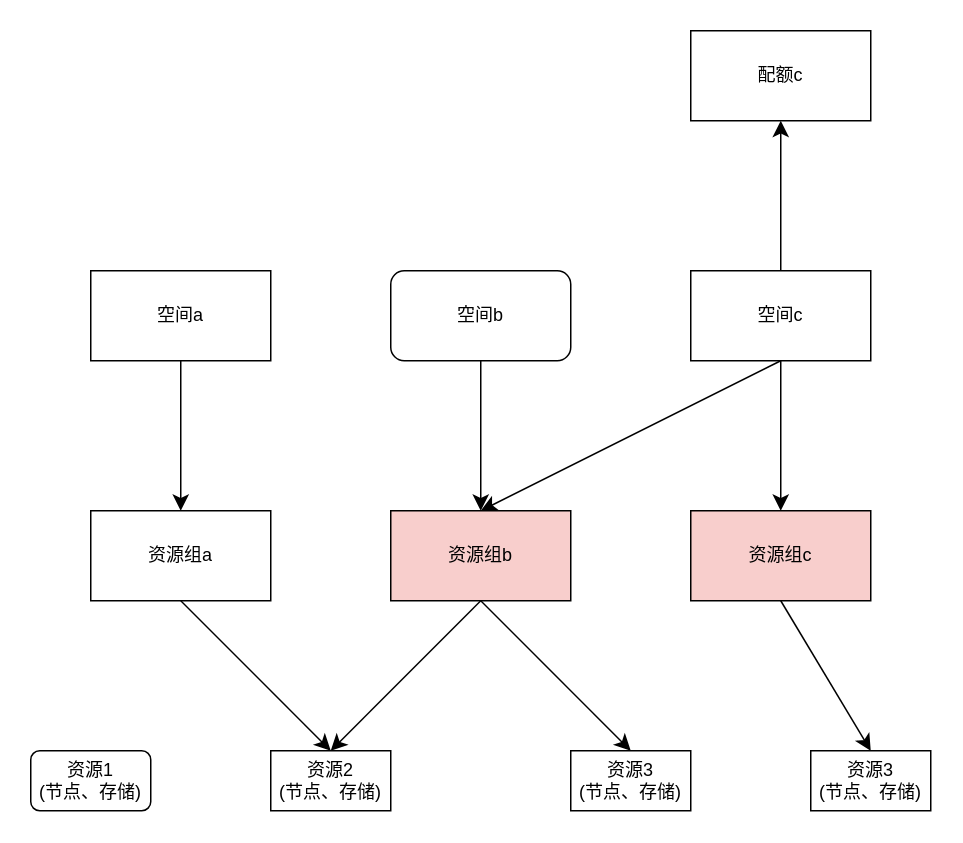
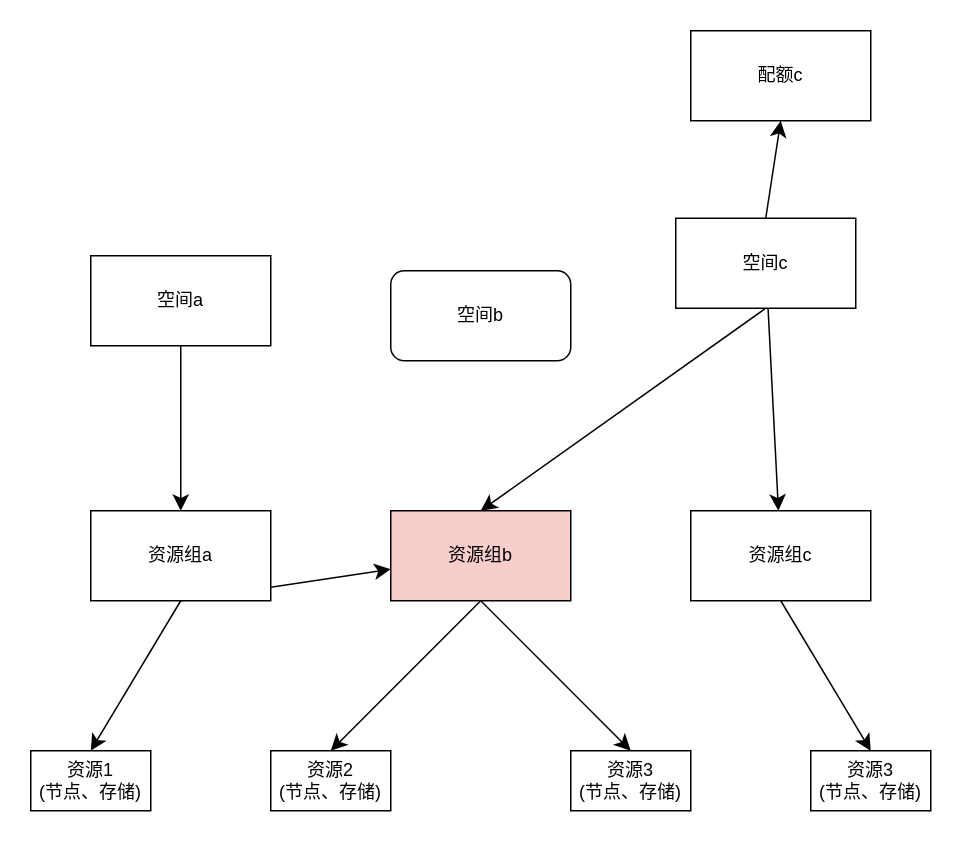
  <mxCell id="0" />
  <mxCell id="1" parent="0" />
  <mxCell id="2" value="" style="edgeStyle=none;curved=1;rounded=0;orthogonalLoop=1;jettySize=auto;html=1;fontSize=12;startSize=8;endSize=8;" edge="1" parent="1" source="3" target="12"><mxGeometry relative="1" as="geometry" /></mxCell>
- <mxCell id="3" value="空间a" style="rounded=0;whiteSpace=wrap;html=1;" vertex="1" parent="1"><mxGeometry x="60" y="180" width="120" height="60" as="geometry" /></mxCell>
- <mxCell id="4" value="" style="edgeStyle=none;curved=1;rounded=0;orthogonalLoop=1;jettySize=auto;html=1;fontSize=12;startSize=8;endSize=8;" edge="1" parent="1" source="5" target="15"><mxGeometry relative="1" as="geometry" /></mxCell>
+ <mxCell id="3" value="空间a" style="rounded=0;whiteSpace=wrap;html=1;" vertex="1" parent="1"><mxGeometry x="60" y="170" width="120" height="60" as="geometry" /></mxCell>
  <mxCell id="5" value="空间b" style="whiteSpace=wrap;html=1;rounded=1;" vertex="1" parent="1"><mxGeometry x="260" y="180" width="120" height="60" as="geometry" /></mxCell>
  <mxCell id="6" value="" style="edgeStyle=none;curved=1;rounded=0;orthogonalLoop=1;jettySize=auto;html=1;fontSize=12;startSize=8;endSize=8;" edge="1" parent="1" source="9" target="17"><mxGeometry relative="1" as="geometry" /></mxCell>
  <mxCell id="7" style="edgeStyle=none;curved=1;rounded=0;orthogonalLoop=1;jettySize=auto;html=1;exitX=0.5;exitY=1;exitDx=0;exitDy=0;entryX=0.5;entryY=0;entryDx=0;entryDy=0;fontSize=12;startSize=8;endSize=8;" edge="1" parent="1" source="9" target="15"><mxGeometry relative="1" as="geometry" /></mxCell>
  <mxCell id="8" style="edgeStyle=none;curved=1;rounded=0;orthogonalLoop=1;jettySize=auto;html=1;exitX=0.5;exitY=0;exitDx=0;exitDy=0;entryX=0.5;entryY=1;entryDx=0;entryDy=0;fontSize=12;startSize=8;endSize=8;" edge="1" parent="1" source="9" target="22"><mxGeometry relative="1" as="geometry" /></mxCell>
- <mxCell id="9" value="空间c" style="rounded=0;whiteSpace=wrap;html=1;" vertex="1" parent="1"><mxGeometry x="460" y="180" width="120" height="60" as="geometry" /></mxCell>
- <mxCell id="11" style="edgeStyle=none;curved=1;rounded=0;orthogonalLoop=1;jettySize=auto;html=1;exitX=0.5;exitY=1;exitDx=0;exitDy=0;entryX=0.5;entryY=0;entryDx=0;entryDy=0;fontSize=12;startSize=8;endSize=8;" edge="1" parent="1" source="12" target="19"><mxGeometry relative="1" as="geometry" /></mxCell>
+ <mxCell id="9" value="空间c" style="rounded=0;whiteSpace=wrap;html=1;" vertex="1" parent="1"><mxGeometry x="450" y="145" width="120" height="60" as="geometry" /></mxCell>
+ <mxCell id="10" style="edgeStyle=none;curved=1;rounded=0;orthogonalLoop=1;jettySize=auto;html=1;exitX=0.5;exitY=1;exitDx=0;exitDy=0;entryX=0.5;entryY=0;entryDx=0;entryDy=0;fontSize=12;startSize=8;endSize=8;" edge="1" parent="1" source="12" target="18"><mxGeometry relative="1" as="geometry" /></mxCell>
+ <mxCell id="11" style="edgeStyle=none;curved=1;rounded=0;orthogonalLoop=1;jettySize=auto;html=1;exitX=0.5;exitY=1;exitDx=0;exitDy=0;fontSize=12;startSize=8;endSize=8;" edge="1" parent="1" source="12" target="15"><mxGeometry relative="1" as="geometry" /></mxCell>
  <mxCell id="12" value="资源组a" style="rounded=0;whiteSpace=wrap;html=1;" vertex="1" parent="1"><mxGeometry x="60" y="340" width="120" height="60" as="geometry" /></mxCell>
  <mxCell id="13" style="edgeStyle=none;curved=1;rounded=0;orthogonalLoop=1;jettySize=auto;html=1;exitX=0.5;exitY=1;exitDx=0;exitDy=0;entryX=0.5;entryY=0;entryDx=0;entryDy=0;fontSize=12;startSize=8;endSize=8;" edge="1" parent="1" source="15" target="19"><mxGeometry relative="1" as="geometry" /></mxCell>
  <mxCell id="14" style="edgeStyle=none;curved=1;rounded=0;orthogonalLoop=1;jettySize=auto;html=1;exitX=0.5;exitY=1;exitDx=0;exitDy=0;entryX=0.5;entryY=0;entryDx=0;entryDy=0;fontSize=12;startSize=8;endSize=8;" edge="1" parent="1" source="15" target="20"><mxGeometry relative="1" as="geometry" /></mxCell>
  <mxCell id="15" value="资源组b" style="rounded=0;whiteSpace=wrap;html=1;fillColor=#f8cecc;" vertex="1" parent="1"><mxGeometry x="260" y="340" width="120" height="60" as="geometry" /></mxCell>
  <mxCell id="16" style="edgeStyle=none;curved=1;rounded=0;orthogonalLoop=1;jettySize=auto;html=1;exitX=0.5;exitY=1;exitDx=0;exitDy=0;entryX=0.5;entryY=0;entryDx=0;entryDy=0;fontSize=12;startSize=8;endSize=8;" edge="1" parent="1" source="17" target="21"><mxGeometry relative="1" as="geometry" /></mxCell>
- <mxCell id="17" value="资源组c" style="rounded=0;whiteSpace=wrap;html=1;fillColor=#f8cecc;" vertex="1" parent="1"><mxGeometry x="460" y="340" width="120" height="60" as="geometry" /></mxCell>
- <mxCell id="18" value="资源1&lt;br&gt;(节点、存储)" style="whiteSpace=wrap;html=1;rounded=1;" vertex="1" parent="1"><mxGeometry x="20" y="500" width="80" height="40" as="geometry" /></mxCell>
+ <mxCell id="17" value="资源组c" style="rounded=0;whiteSpace=wrap;html=1;" vertex="1" parent="1"><mxGeometry x="460" y="340" width="120" height="60" as="geometry" /></mxCell>
+ <mxCell id="18" value="资源1&lt;br&gt;(节点、存储)" style="rounded=0;whiteSpace=wrap;html=1;" vertex="1" parent="1"><mxGeometry x="20" y="500" width="80" height="40" as="geometry" /></mxCell>
  <mxCell id="19" value="资源2&lt;br&gt;(节点、存储)" style="rounded=0;whiteSpace=wrap;html=1;" vertex="1" parent="1"><mxGeometry x="180" y="500" width="80" height="40" as="geometry" /></mxCell>
  <mxCell id="20" value="资源3&lt;br&gt;(节点、存储)" style="rounded=0;whiteSpace=wrap;html=1;" vertex="1" parent="1"><mxGeometry x="380" y="500" width="80" height="40" as="geometry" /></mxCell>
  <mxCell id="21" value="资源3&lt;br&gt;(节点、存储)" style="rounded=0;whiteSpace=wrap;html=1;" vertex="1" parent="1"><mxGeometry x="540" y="500" width="80" height="40" as="geometry" /></mxCell>
  <mxCell id="22" value="配额c" style="rounded=0;whiteSpace=wrap;html=1;" vertex="1" parent="1"><mxGeometry x="460" width="120" height="60" as="geometry" y="20" /></mxCell>
